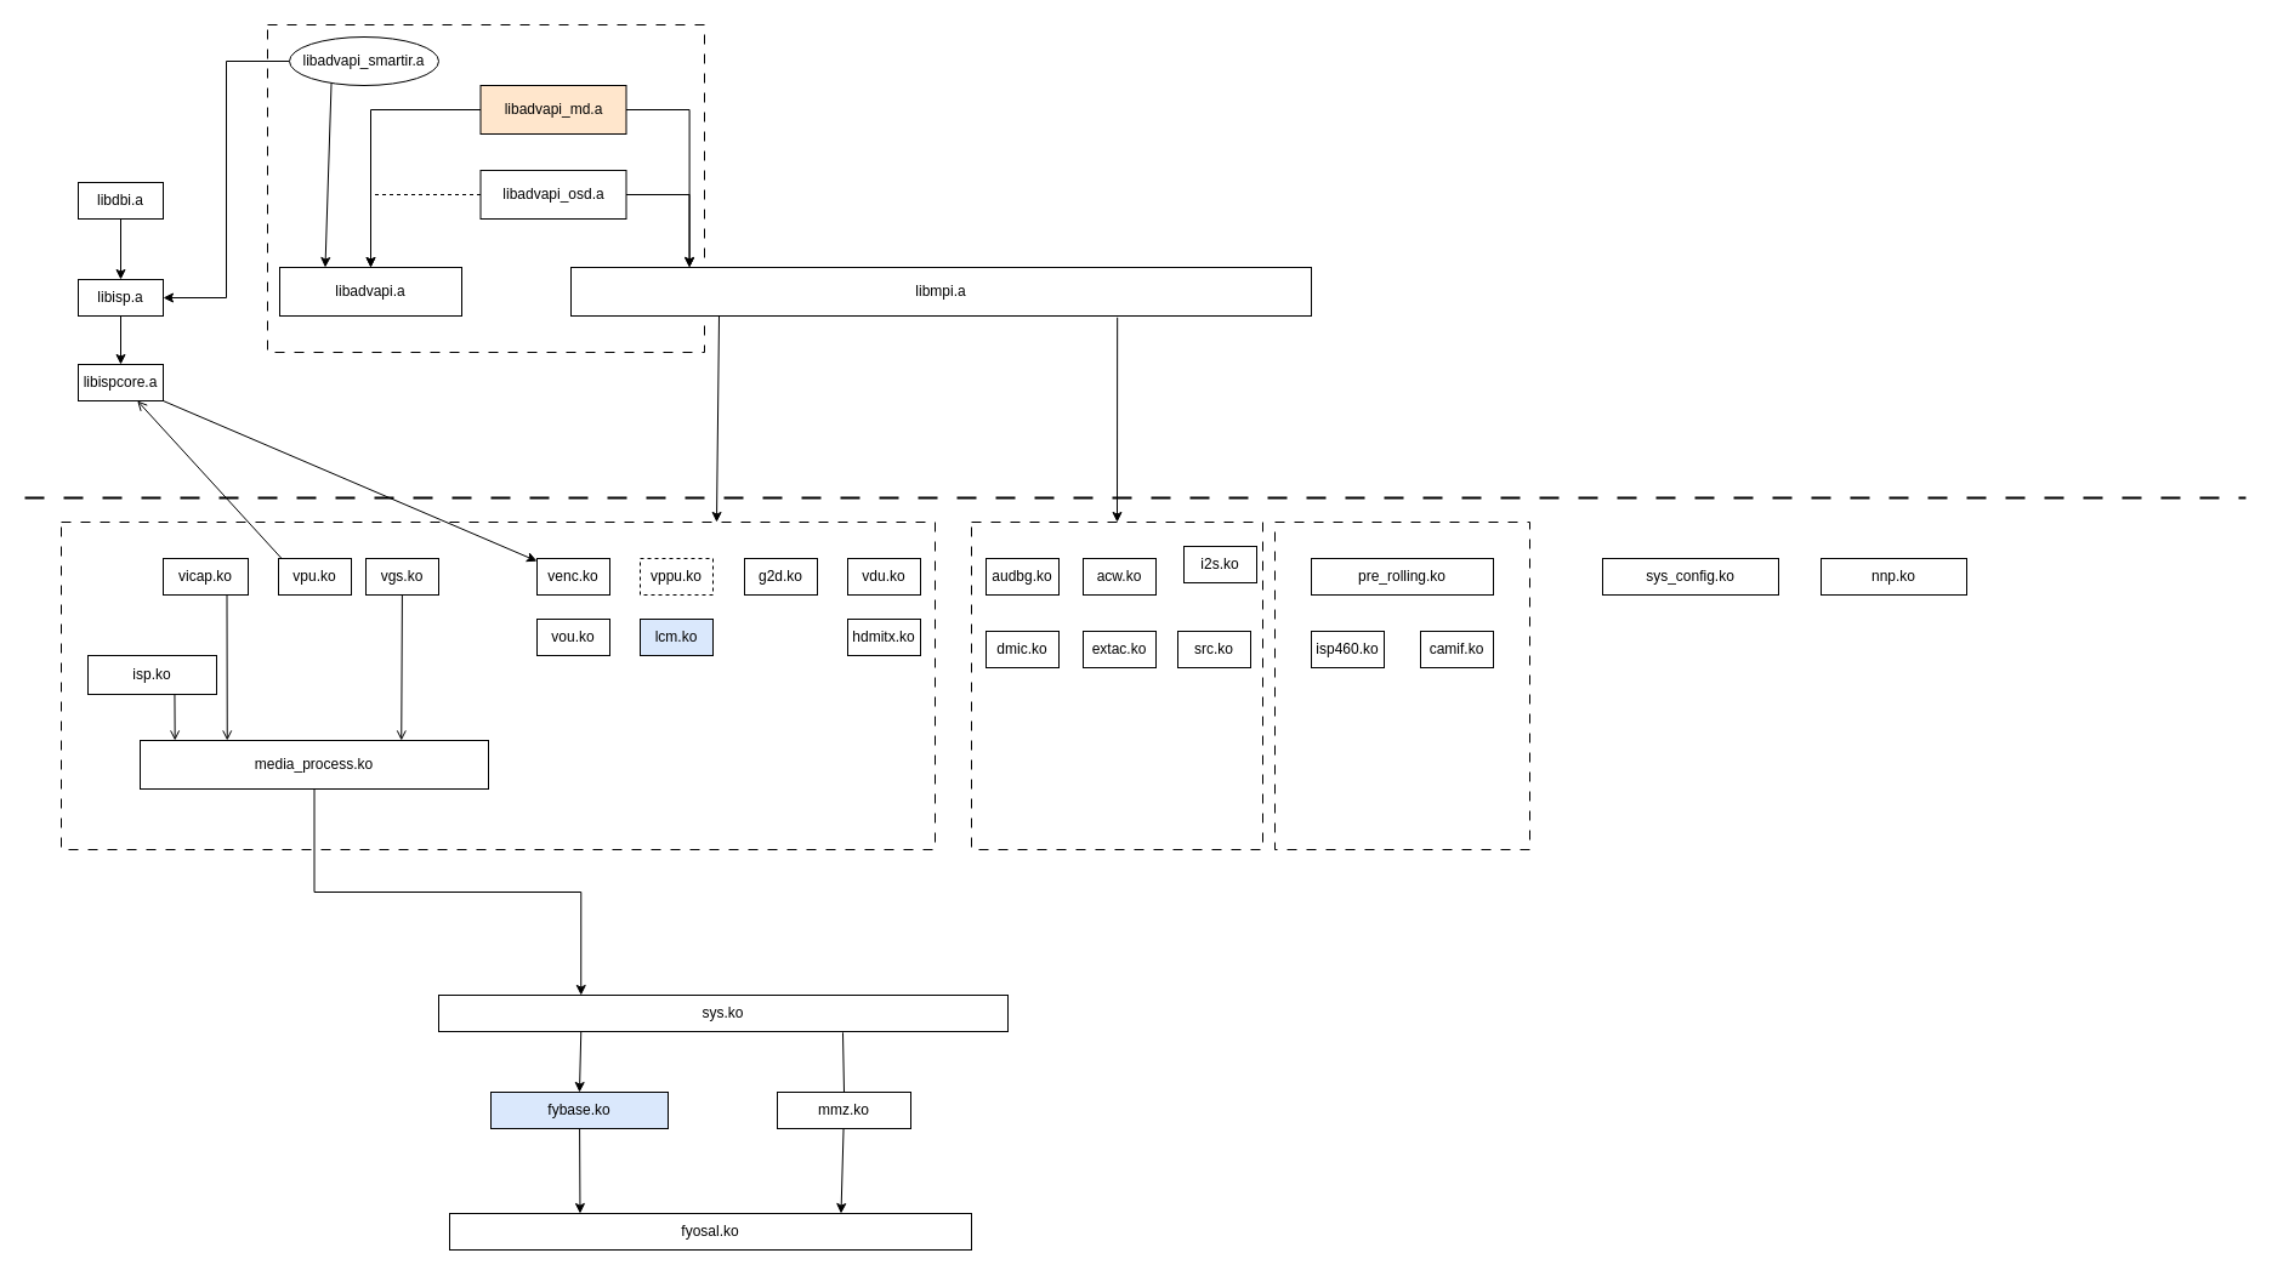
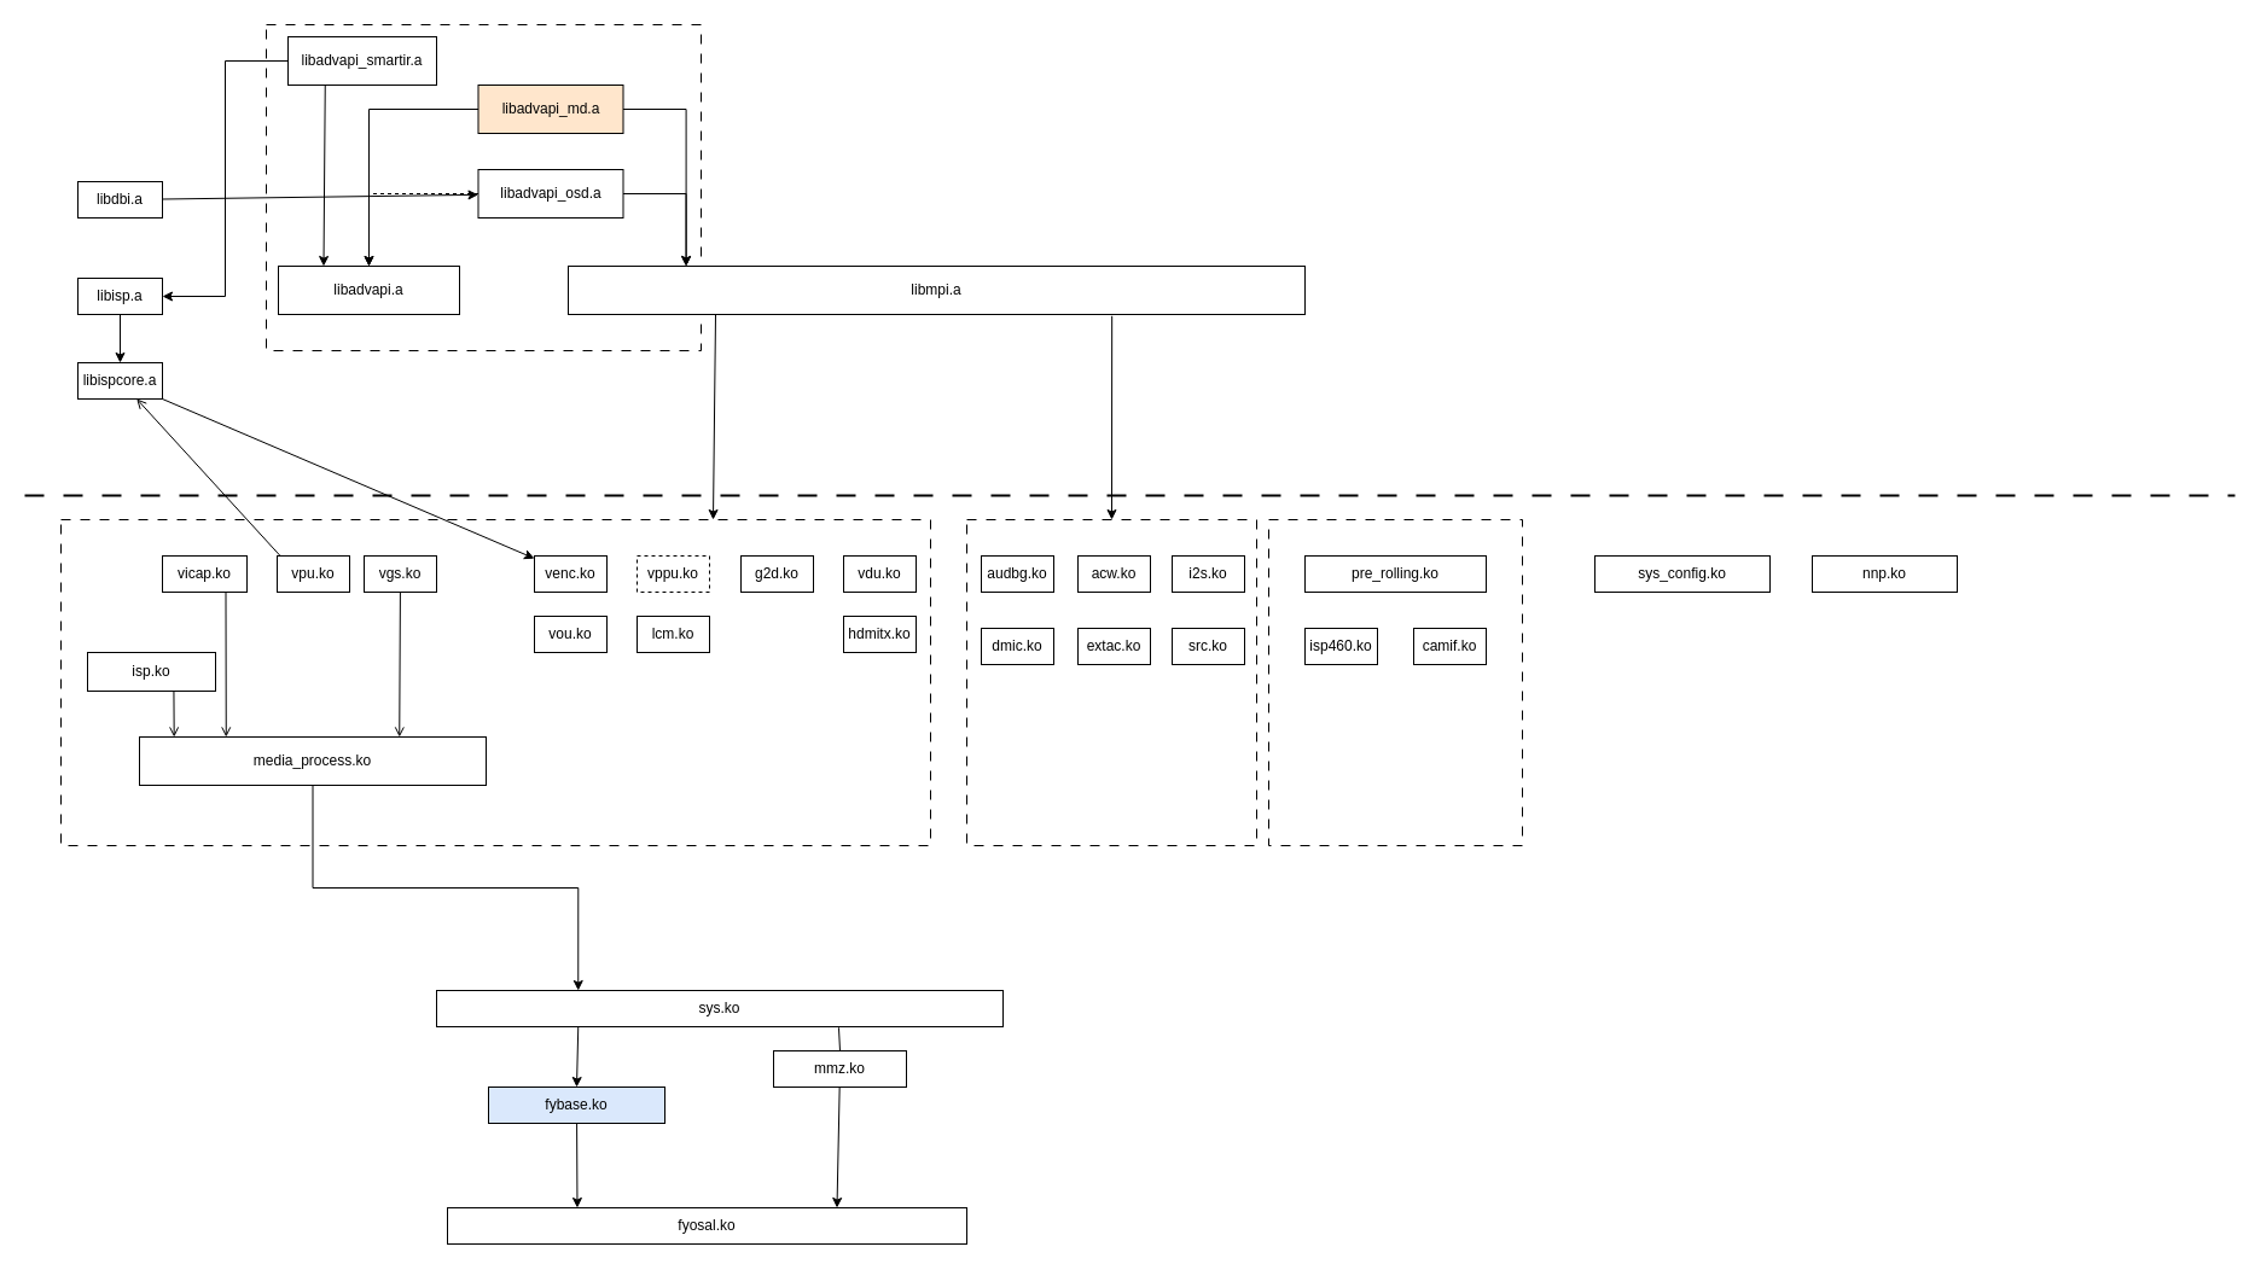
  <mxCell id="0" />
  <mxCell id="1" parent="0" />
  <mxCell id="2" value="" style="rounded=0;whiteSpace=wrap;html=1;dashed=1;dashPattern=8 8;" vertex="1" parent="1"><mxGeometry x="220" y="20" width="360" height="270" as="geometry" /></mxCell>
  <mxCell id="3" value="" style="rounded=0;whiteSpace=wrap;html=1;dashed=1;dashPattern=8 8;" vertex="1" parent="1"><mxGeometry x="1050" y="430" width="210" height="270" as="geometry" /></mxCell>
  <mxCell id="4" value="" style="rounded=0;whiteSpace=wrap;html=1;dashed=1;dashPattern=8 8;" vertex="1" parent="1"><mxGeometry x="800" y="430" width="240" height="270" as="geometry" /></mxCell>
  <mxCell id="5" value="" style="rounded=0;whiteSpace=wrap;html=1;dashed=1;dashPattern=8 8;" vertex="1" parent="1"><mxGeometry x="50" y="430" width="720" height="270" as="geometry" /></mxCell>
  <mxCell id="6" style="edgeStyle=none;rounded=0;orthogonalLoop=1;jettySize=auto;html=1;entryX=0.5;entryY=0;entryDx=0;entryDy=0;exitX=0.738;exitY=1.032;exitDx=0;exitDy=0;exitPerimeter=0;" edge="1" parent="1" source="7" target="4"><mxGeometry relative="1" as="geometry" /></mxCell>
  <mxCell id="7" value="libmpi.a" style="rounded=0;whiteSpace=wrap;html=1;points=[[0,0,0,0,0],[0,0.25,0,0,0],[0,0.5,0,0,0],[0,0.75,0,0,0],[0,1,0,0,0],[0.16,0,0,0,0],[0.2,1,0,0,0],[0.25,0,0,0,0],[0.25,1,0,0,0],[0.36,0,0,0,0],[0.4,1,0,0,0],[0.5,0,0,0,0],[0.5,1,0,0,0],[0.56,0,0,0,0],[0.6,1,0,0,0],[0.75,0,0,0,0],[0.75,1,0,0,0],[0.76,0,0,0,0],[0.8,1,0,0,0],[1,0,0,0,0],[1,0.25,0,0,0],[1,0.5,0,0,0],[1,0.75,0,0,0],[1,1,0,0,0]];" parent="1" vertex="1"><mxGeometry x="470" y="220" width="610" height="40" as="geometry" /></mxCell>
  <mxCell id="8" value="" style="endArrow=none;dashed=1;html=1;dashPattern=8 8;strokeWidth=2;rounded=0;" parent="1" edge="1"><mxGeometry width="50" height="50" relative="1" as="geometry"><mxPoint x="20" y="410" as="sourcePoint" /><mxPoint x="1850" y="410" as="targetPoint" /></mxGeometry></mxCell>
  <mxCell id="9" value="" style="edgeStyle=none;rounded=0;orthogonalLoop=1;jettySize=auto;html=1;entryX=0.1;entryY=0;entryDx=0;entryDy=0;entryPerimeter=0;exitX=0.674;exitY=1.01;exitDx=0;exitDy=0;exitPerimeter=0;endArrow=open;endFill=0;" parent="1" source="10" target="17" edge="1"><mxGeometry relative="1" as="geometry" /></mxCell>
  <mxCell id="10" value="isp.ko" style="rounded=0;whiteSpace=wrap;html=1;" parent="1" vertex="1"><mxGeometry x="72" y="540" width="106" height="32" as="geometry" /></mxCell>
  <mxCell id="11" style="edgeStyle=none;rounded=0;orthogonalLoop=1;jettySize=auto;html=1;entryX=0.25;entryY=0;entryDx=0;entryDy=0;exitX=0.75;exitY=1;exitDx=0;exitDy=0;endArrow=open;endFill=0;" parent="1" source="12" target="17" edge="1"><mxGeometry relative="1" as="geometry" /></mxCell>
  <mxCell id="12" value="vicap.ko" style="rounded=0;whiteSpace=wrap;html=1;" parent="1" vertex="1"><mxGeometry x="134" y="460" width="70" height="30" as="geometry" /></mxCell>
  <mxCell id="13" style="edgeStyle=none;rounded=0;orthogonalLoop=1;jettySize=auto;html=1;exitX=0.5;exitY=1;exitDx=0;exitDy=0;endArrow=open;endFill=0;" parent="1" source="14" target="42" edge="1"><mxGeometry relative="1" as="geometry"><mxPoint x="263.071" y="490" as="sourcePoint" /><mxPoint x="257.5" y="610" as="targetPoint" /></mxGeometry></mxCell>
  <mxCell id="14" value="vpu.ko" style="rounded=0;whiteSpace=wrap;html=1;" parent="1" vertex="1"><mxGeometry x="229" y="460" width="60" height="30" as="geometry" /></mxCell>
  <mxCell id="15" style="edgeStyle=none;rounded=0;orthogonalLoop=1;jettySize=auto;html=1;entryX=0.75;entryY=0;entryDx=0;entryDy=0;endArrow=open;endFill=0;" parent="1" source="16" target="17" edge="1"><mxGeometry relative="1" as="geometry" /></mxCell>
  <mxCell id="16" value="vgs.ko" style="rounded=0;whiteSpace=wrap;html=1;" parent="1" vertex="1"><mxGeometry x="301" y="460" width="60" height="30" as="geometry" /></mxCell>
  <mxCell id="17" value="media_process.ko" style="rounded=0;whiteSpace=wrap;html=1;points=[[0,0,0,0,0],[0,0.25,0,0,0],[0,0.5,0,0,0],[0,0.75,0,0,0],[0,1,0,0,0],[0.1,0,0,0,0],[0.25,0,0,0,0],[0.25,1,0,0,0],[0.41,0,0,0,0],[0.5,0,0,0,0],[0.5,1,0,0,0],[0.63,0,0,0,0],[0.75,0,0,0,0],[0.75,1,0,0,0],[0.89,0,0,0,0],[1,0,0,0,0],[1,0.25,0,0,0],[1,0.5,0,0,0],[1,0.75,0,0,0],[1,1,0,0,0]];" parent="1" vertex="1"><mxGeometry x="115" y="610" width="287" height="40" as="geometry" /></mxCell>
  <mxCell id="18" style="edgeStyle=none;rounded=0;orthogonalLoop=1;jettySize=auto;html=1;entryX=0.5;entryY=0;entryDx=0;entryDy=0;entryPerimeter=0;exitX=0.71;exitY=1.027;exitDx=0;exitDy=0;exitPerimeter=0;endArrow=none;" edge="1" parent="1" source="19" target="22"><mxGeometry relative="1" as="geometry" /></mxCell>
  <mxCell id="19" value="sys.ko" style="rounded=0;whiteSpace=wrap;html=1;" parent="1" vertex="1"><mxGeometry x="361" y="820" width="469" height="30" as="geometry" /></mxCell>
  <mxCell id="20" value="fybase.ko" style="rounded=0;whiteSpace=wrap;html=1;points=[[0,0,0,0,0],[0,0.25,0,0,0],[0,0.5,0,0,0],[0,0.75,0,0,0],[0,1,0,0,0],[0.25,0,0,0,0],[0.25,1,0,0,0],[0.5,0,0,0,0],[0.5,1,0,0,0],[0.75,0,0,0,0],[0.75,1,0,0,0],[1,0,0,0,0],[1,0.25,0,0,0],[1,0.5,0,0,0],[1,0.75,0,0,0],[1,1,0,0,0]];fillColor=#dae8fc;" parent="1" vertex="1"><mxGeometry x="404" y="900" width="146" height="30" as="geometry" /></mxCell>
  <mxCell id="21" value="fyosal.ko" style="rounded=0;whiteSpace=wrap;html=1;points=[[0,0,0,0,0],[0,0.25,0,0,0],[0,0.5,0,0,0],[0,0.75,0,0,0],[0,1,0,0,0],[0.25,0,0,0,0],[0.25,1,0,0,0],[0.5,0,0,0,0],[0.5,1,0,0,0],[0.75,0,0,0,0],[0.75,1,0,0,0],[1,0,0,0,0],[1,0.25,0,0,0],[1,0.5,0,0,0],[1,0.75,0,0,0],[1,1,0,0,0]];" parent="1" vertex="1"><mxGeometry x="370" y="1000" width="430" height="30" as="geometry" /></mxCell>
- <mxCell id="22" value="mmz.ko" style="rounded=0;whiteSpace=wrap;html=1;points=[[0,0,0,0,0],[0,0.25,0,0,0],[0,0.5,0,0,0],[0,0.75,0,0,0],[0,1,0,0,0],[0.25,0,0,0,0],[0.25,1,0,0,0],[0.5,0,0,0,0],[0.5,1,0,0,0],[0.75,0,0,0,0],[0.75,1,0,0,0],[1,0,0,0,0],[1,0.25,0,0,0],[1,0.5,0,0,0],[1,0.75,0,0,0],[1,1,0,0,0]];" parent="1" vertex="1"><mxGeometry x="640" y="900" width="110" height="30" as="geometry" /></mxCell>
+ <mxCell id="22" value="mmz.ko" style="rounded=0;whiteSpace=wrap;html=1;points=[[0,0,0,0,0],[0,0.25,0,0,0],[0,0.5,0,0,0],[0,0.75,0,0,0],[0,1,0,0,0],[0.25,0,0,0,0],[0.25,1,0,0,0],[0.5,0,0,0,0],[0.5,1,0,0,0],[0.75,0,0,0,0],[0.75,1,0,0,0],[1,0,0,0,0],[1,0.25,0,0,0],[1,0.5,0,0,0],[1,0.75,0,0,0],[1,1,0,0,0]];" parent="1" vertex="1"><mxGeometry x="640" y="870" width="110" height="30" as="geometry" /></mxCell>
  <mxCell id="23" style="edgeStyle=orthogonalEdgeStyle;rounded=0;orthogonalLoop=1;jettySize=auto;html=1;entryX=0.25;entryY=0;entryDx=0;entryDy=0;entryPerimeter=0;" parent="1" source="17" target="19" edge="1"><mxGeometry relative="1" as="geometry" /></mxCell>
  <mxCell id="24" value="venc.ko" style="rounded=0;whiteSpace=wrap;html=1;" parent="1" vertex="1"><mxGeometry x="442" y="460" width="60" height="30" as="geometry" /></mxCell>
  <mxCell id="25" value="vppu.ko" style="rounded=0;whiteSpace=wrap;html=1;dashed=1;" parent="1" vertex="1"><mxGeometry x="527" y="460" width="60" height="30" as="geometry" /></mxCell>
  <mxCell id="26" value="g2d.ko" style="rounded=0;whiteSpace=wrap;html=1;" parent="1" vertex="1"><mxGeometry x="613" y="460" width="60" height="30" as="geometry" /></mxCell>
  <mxCell id="27" value="vdu.ko" style="rounded=0;whiteSpace=wrap;html=1;" parent="1" vertex="1"><mxGeometry x="698" y="460" width="60" height="30" as="geometry" /></mxCell>
  <mxCell id="28" value="vou.ko" style="rounded=0;whiteSpace=wrap;html=1;" parent="1" vertex="1"><mxGeometry x="442" y="510" width="60" height="30" as="geometry" /></mxCell>
  <mxCell id="29" value="audbg.ko" style="rounded=0;whiteSpace=wrap;html=1;" parent="1" vertex="1"><mxGeometry x="812" y="460" width="60" height="30" as="geometry" /></mxCell>
  <mxCell id="30" value="acw.ko" style="rounded=0;whiteSpace=wrap;html=1;" parent="1" vertex="1"><mxGeometry x="892" y="460" width="60" height="30" as="geometry" /></mxCell>
  <mxCell id="31" value="dmic.ko" style="rounded=0;whiteSpace=wrap;html=1;" vertex="1" parent="1"><mxGeometry x="812" y="520" width="60" height="30" as="geometry" /></mxCell>
  <mxCell id="32" value="extac.ko" style="rounded=0;whiteSpace=wrap;html=1;" vertex="1" parent="1"><mxGeometry x="892" y="520" width="60" height="30" as="geometry" /></mxCell>
- <mxCell id="33" value="i2s.ko" style="rounded=0;whiteSpace=wrap;html=1;" vertex="1" parent="1"><mxGeometry x="975" y="450" width="60" height="30" as="geometry" /></mxCell>
+ <mxCell id="33" value="i2s.ko" style="rounded=0;whiteSpace=wrap;html=1;" vertex="1" parent="1"><mxGeometry x="970" y="460" width="60" height="30" as="geometry" /></mxCell>
  <mxCell id="34" value="src.ko" style="rounded=0;whiteSpace=wrap;html=1;" vertex="1" parent="1"><mxGeometry x="970" y="520" width="60" height="30" as="geometry" /></mxCell>
- <mxCell id="35" value="lcm.ko" style="rounded=0;whiteSpace=wrap;html=1;fillColor=#dae8fc;" vertex="1" parent="1"><mxGeometry x="527" y="510" width="60" height="30" as="geometry" /></mxCell>
+ <mxCell id="35" value="lcm.ko" style="rounded=0;whiteSpace=wrap;html=1;" vertex="1" parent="1"><mxGeometry x="527" y="510" width="60" height="30" as="geometry" /></mxCell>
  <mxCell id="36" value="pre_rolling.ko" style="rounded=0;whiteSpace=wrap;html=1;" vertex="1" parent="1"><mxGeometry x="1080" y="460" width="150" height="30" as="geometry" /></mxCell>
  <mxCell id="37" value="isp460.ko" style="rounded=0;whiteSpace=wrap;html=1;" vertex="1" parent="1"><mxGeometry x="1080" y="520" width="60" height="30" as="geometry" /></mxCell>
  <mxCell id="38" value="camif.ko" style="rounded=0;whiteSpace=wrap;html=1;" vertex="1" parent="1"><mxGeometry x="1170" y="520" width="60" height="30" as="geometry" /></mxCell>
  <mxCell id="39" value="nnp.ko" style="rounded=0;whiteSpace=wrap;html=1;" vertex="1" parent="1"><mxGeometry x="1500" y="460" width="120" height="30" as="geometry" /></mxCell>
  <mxCell id="40" value="sys_config.ko" style="rounded=0;whiteSpace=wrap;html=1;" vertex="1" parent="1"><mxGeometry x="1320" y="460" width="145" height="30" as="geometry" /></mxCell>
  <mxCell id="41" style="edgeStyle=none;rounded=0;orthogonalLoop=1;jettySize=auto;html=1;" edge="1" parent="1" source="42" target="24"><mxGeometry relative="1" as="geometry" /></mxCell>
  <mxCell id="42" value="libispcore.a" style="rounded=0;whiteSpace=wrap;html=1;" vertex="1" parent="1"><mxGeometry x="64" y="300" width="70" height="30" as="geometry" /></mxCell>
  <mxCell id="43" style="edgeStyle=none;rounded=0;orthogonalLoop=1;jettySize=auto;html=1;entryX=0.5;entryY=0;entryDx=0;entryDy=0;" edge="1" parent="1" source="44" target="42"><mxGeometry relative="1" as="geometry" /></mxCell>
  <mxCell id="44" value="libisp.a" style="rounded=0;whiteSpace=wrap;html=1;" vertex="1" parent="1"><mxGeometry x="64" y="230" width="70" height="30" as="geometry" /></mxCell>
- <mxCell id="45" value="" style="edgeStyle=none;rounded=0;orthogonalLoop=1;jettySize=auto;html=1;" edge="1" parent="1" source="46" target="44"><mxGeometry relative="1" as="geometry" /></mxCell>
+ <mxCell id="45" value="" style="edgeStyle=none;rounded=0;orthogonalLoop=1;jettySize=auto;html=1;" edge="1" parent="1" source="46" target="53"><mxGeometry relative="1" as="geometry" /></mxCell>
  <mxCell id="46" value="libdbi.a" style="rounded=0;whiteSpace=wrap;html=1;" vertex="1" parent="1"><mxGeometry x="64" y="150" width="70" height="30" as="geometry" /></mxCell>
  <mxCell id="47" style="edgeStyle=none;rounded=0;orthogonalLoop=1;jettySize=auto;html=1;entryX=0.75;entryY=0;entryDx=0;entryDy=0;exitX=0.2;exitY=1;exitDx=0;exitDy=0;exitPerimeter=0;" edge="1" parent="1" source="7" target="5"><mxGeometry relative="1" as="geometry"><mxPoint x="710" y="340" as="sourcePoint" /></mxGeometry></mxCell>
  <mxCell id="48" value="hdmitx.ko" style="rounded=0;whiteSpace=wrap;html=1;" vertex="1" parent="1"><mxGeometry x="698" y="510" width="60" height="30" as="geometry" /></mxCell>
  <mxCell id="49" value="libadvapi.a" style="rounded=0;whiteSpace=wrap;html=1;" vertex="1" parent="1"><mxGeometry x="230" y="220" width="150" height="40" as="geometry" /></mxCell>
  <mxCell id="50" value="" style="edgeStyle=orthogonalEdgeStyle;rounded=0;orthogonalLoop=1;jettySize=auto;html=1;entryX=0.5;entryY=0;entryDx=0;entryDy=0;" edge="1" parent="1" source="51" target="49"><mxGeometry relative="1" as="geometry" /></mxCell>
  <mxCell id="51" value="libadvapi_md.a" style="rounded=0;whiteSpace=wrap;html=1;fillColor=#ffe6cc;" vertex="1" parent="1"><mxGeometry x="395.5" y="70" width="120" height="40" as="geometry" /></mxCell>
  <mxCell id="52" style="edgeStyle=orthogonalEdgeStyle;rounded=0;orthogonalLoop=1;jettySize=auto;html=1;entryX=0.5;entryY=0;entryDx=0;entryDy=0;dashed=1;" edge="1" parent="1" source="53" target="49"><mxGeometry relative="1" as="geometry" /></mxCell>
  <mxCell id="53" value="libadvapi_osd.a" style="rounded=0;whiteSpace=wrap;html=1;" vertex="1" parent="1"><mxGeometry x="395.5" y="140" width="120" height="40" as="geometry" /></mxCell>
  <mxCell id="54" style="edgeStyle=none;rounded=0;orthogonalLoop=1;jettySize=auto;html=1;exitX=0.25;exitY=1;exitDx=0;exitDy=0;entryX=0.25;entryY=0;entryDx=0;entryDy=0;" edge="1" parent="1" source="56" target="49"><mxGeometry relative="1" as="geometry" /></mxCell>
  <mxCell id="55" style="edgeStyle=orthogonalEdgeStyle;rounded=0;orthogonalLoop=1;jettySize=auto;html=1;entryX=1;entryY=0.5;entryDx=0;entryDy=0;" edge="1" parent="1" source="56" target="44"><mxGeometry relative="1" as="geometry" /></mxCell>
- <mxCell id="56" value="libadvapi_smartir.a" style="ellipse;whiteSpace=wrap;html=1;" vertex="1" parent="1"><mxGeometry x="238" y="30" width="123" height="40" as="geometry" /></mxCell>
+ <mxCell id="56" value="libadvapi_smartir.a" style="rounded=0;whiteSpace=wrap;html=1;" vertex="1" parent="1"><mxGeometry x="238" y="30" width="123" height="40" as="geometry" /></mxCell>
  <mxCell id="57" style="edgeStyle=orthogonalEdgeStyle;rounded=0;orthogonalLoop=1;jettySize=auto;html=1;entryX=0.16;entryY=0;entryDx=0;entryDy=0;entryPerimeter=0;exitX=1;exitY=0.5;exitDx=0;exitDy=0;" edge="1" parent="1" source="51" target="7"><mxGeometry relative="1" as="geometry" /></mxCell>
  <mxCell id="58" style="edgeStyle=orthogonalEdgeStyle;rounded=0;orthogonalLoop=1;jettySize=auto;html=1;entryX=0.16;entryY=0;entryDx=0;entryDy=0;entryPerimeter=0;exitX=1;exitY=0.5;exitDx=0;exitDy=0;" edge="1" parent="1" source="53" target="7"><mxGeometry relative="1" as="geometry" /></mxCell>
  <mxCell id="59" style="edgeStyle=none;rounded=0;orthogonalLoop=1;jettySize=auto;html=1;exitX=0.25;exitY=1;exitDx=0;exitDy=0;entryX=0.5;entryY=0;entryDx=0;entryDy=0;entryPerimeter=0;" edge="1" parent="1" source="19" target="20"><mxGeometry relative="1" as="geometry" /></mxCell>
  <mxCell id="60" style="edgeStyle=none;rounded=0;orthogonalLoop=1;jettySize=auto;html=1;entryX=0.25;entryY=0;entryDx=0;entryDy=0;entryPerimeter=0;" edge="1" parent="1" source="20" target="21"><mxGeometry relative="1" as="geometry" /></mxCell>
  <mxCell id="61" style="edgeStyle=none;rounded=0;orthogonalLoop=1;jettySize=auto;html=1;entryX=0.75;entryY=0;entryDx=0;entryDy=0;entryPerimeter=0;" edge="1" parent="1" source="22" target="21"><mxGeometry relative="1" as="geometry" /></mxCell>
